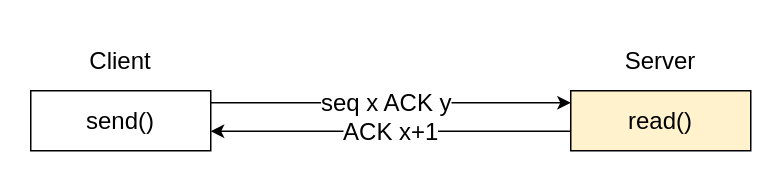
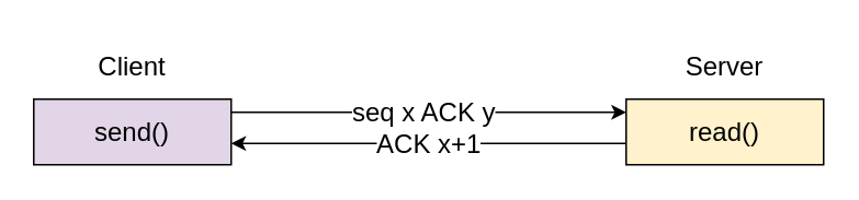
  <mxCell id="0" />
  <mxCell id="1" parent="0" />
  <mxCell id="2" value="&lt;span style=&quot;font-size: 16px&quot;&gt;Client&lt;/span&gt;" style="text;html=1;strokeColor=none;fillColor=none;align=center;verticalAlign=middle;whiteSpace=wrap;rounded=0;" parent="1" vertex="1"><mxGeometry x="20" y="20" width="120" height="40" as="geometry" /></mxCell>
  <mxCell id="3" value="&lt;font style=&quot;font-size: 16px&quot;&gt;Server&lt;/font&gt;" style="text;html=1;strokeColor=none;fillColor=none;align=center;verticalAlign=middle;whiteSpace=wrap;rounded=0;" parent="1" vertex="1"><mxGeometry x="380" y="20" width="120" height="40" as="geometry" /></mxCell>
  <mxCell id="4" style="edgeStyle=orthogonalEdgeStyle;rounded=0;orthogonalLoop=1;jettySize=auto;html=1;" parent="1" edge="1"><mxGeometry relative="1" as="geometry"><mxPoint x="140" y="68" as="sourcePoint" /><mxPoint x="380" y="68" as="targetPoint" /></mxGeometry></mxCell>
  <mxCell id="5" value="seq x ACK y" style="text;html=1;resizable=0;points=[];align=center;verticalAlign=middle;labelBackgroundColor=#ffffff;fontSize=16;" parent="4" vertex="1" connectable="0"><mxGeometry x="0.212" y="1" relative="1" as="geometry"><mxPoint x="-29" as="offset" /></mxGeometry></mxCell>
- <mxCell id="6" value="&lt;font style=&quot;font-size: 16px&quot;&gt;send()&lt;/font&gt;" style="rounded=0;whiteSpace=wrap;html=1;" parent="1" vertex="1"><mxGeometry x="20" y="60" width="120" height="40" as="geometry" /></mxCell>
+ <mxCell id="6" value="&lt;font style=&quot;font-size: 16px&quot;&gt;send()&lt;/font&gt;" style="rounded=0;whiteSpace=wrap;html=1;fillColor=#e1d5e7;" parent="1" vertex="1"><mxGeometry x="20" y="60" width="120" height="40" as="geometry" /></mxCell>
  <mxCell id="7" value="ACK x+1" style="edgeStyle=orthogonalEdgeStyle;rounded=0;orthogonalLoop=1;jettySize=auto;html=1;fontSize=16;" parent="1" edge="1"><mxGeometry relative="1" as="geometry"><mxPoint x="380" y="87" as="sourcePoint" /><mxPoint x="140" y="87" as="targetPoint" /></mxGeometry></mxCell>
  <mxCell id="8" value="&lt;font style=&quot;font-size: 16px&quot;&gt;read()&lt;/font&gt;" style="rounded=0;whiteSpace=wrap;html=1;fillColor=#fff2cc;" parent="1" vertex="1"><mxGeometry x="380" y="60" width="120" height="40" as="geometry" /></mxCell>
